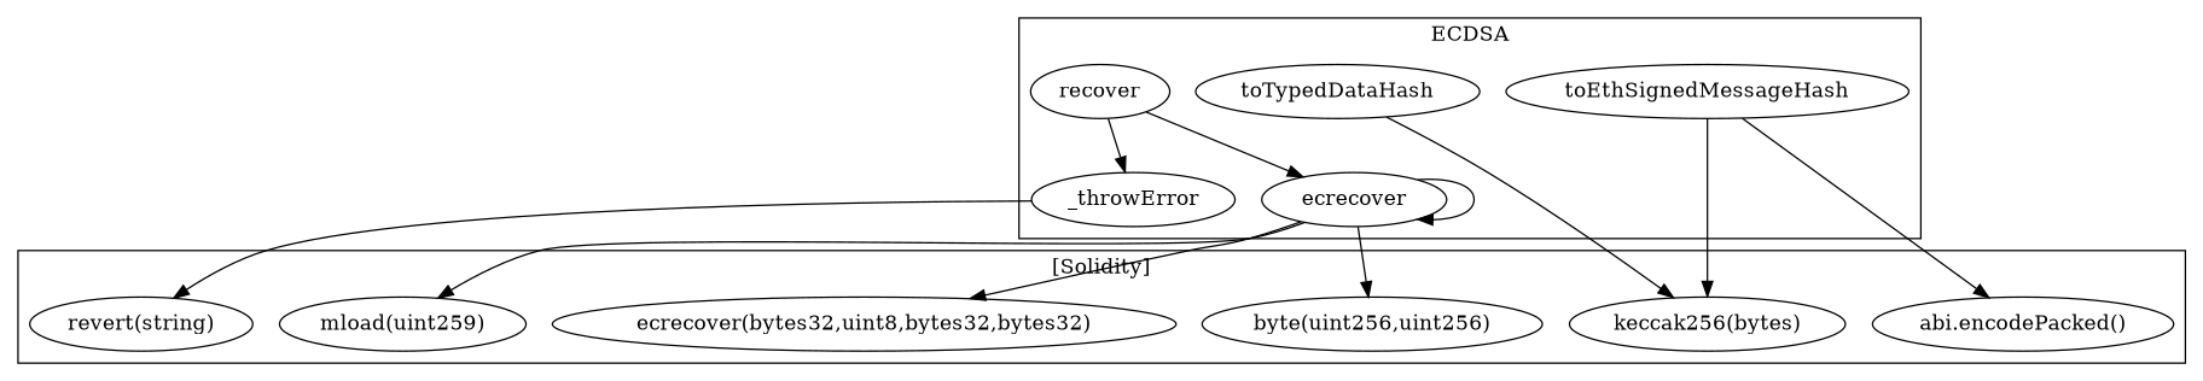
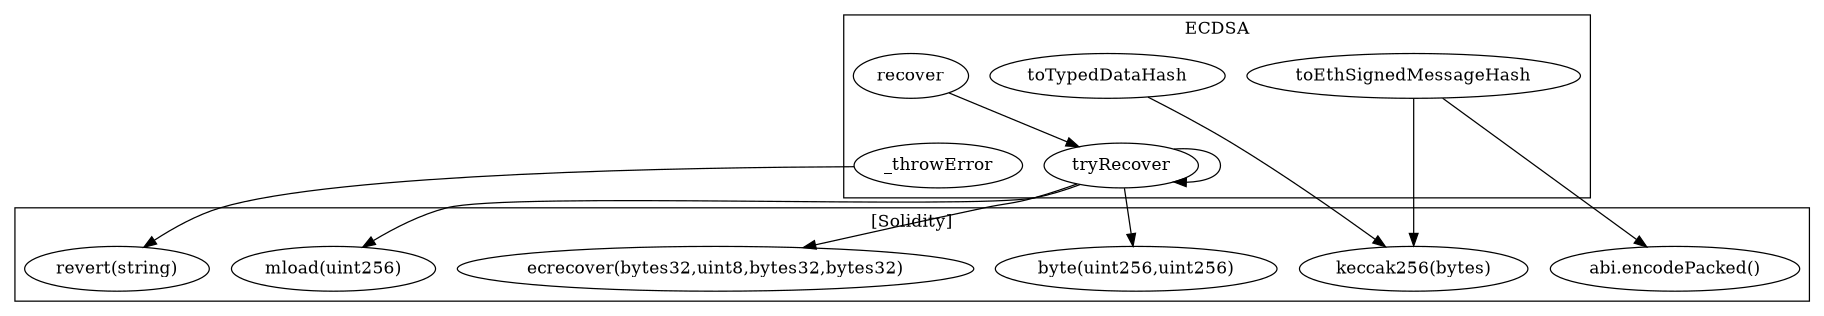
  strict digraph {
    n1 [label=_throwError]
    n2 [label=recover]
-   n3 [label=ecrecover]
+   n3 [label=tryRecover]
    n4 [label=toTypedDataHash]
    n5 [label=toEthSignedMessageHash]
    "revert(string)"
    "ecrecover(bytes32,uint8,bytes32,bytes32)"
-   "mload(uint256)" [label="mload(uint259)"]
+   "mload(uint256)"
    "byte(uint256,uint256)"
    "keccak256(bytes)"
    "abi.encodePacked()"
    subgraph cluster_1 {
      label=ECDSA
      n1
      n2
      n3
      n4
      n5
    }
    subgraph cluster_2 {
      label="[Solidity]"
      "revert(string)"
      "ecrecover(bytes32,uint8,bytes32,bytes32)"
      "mload(uint256)"
      "byte(uint256,uint256)"
      "keccak256(bytes)"
      "abi.encodePacked()"
    }
    n1 -> "revert(string)"
-   n2 -> n1
    n2 -> n3
    n3 -> n3
    n3 -> "ecrecover(bytes32,uint8,bytes32,bytes32)"
    n3 -> "mload(uint256)"
    n3 -> "byte(uint256,uint256)"
    n4 -> "keccak256(bytes)"
    n5 -> "keccak256(bytes)"
    n5 -> "abi.encodePacked()"
  }
